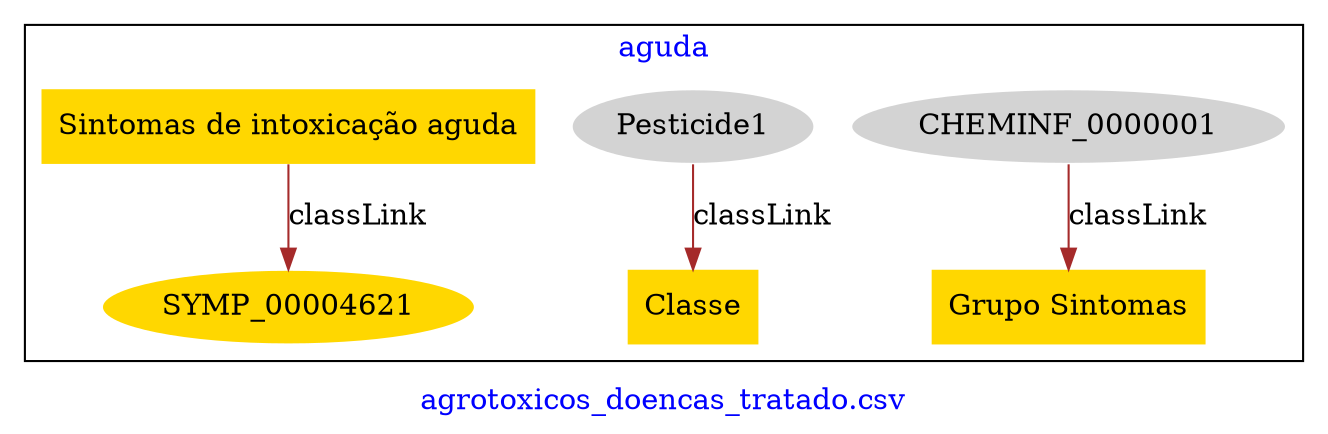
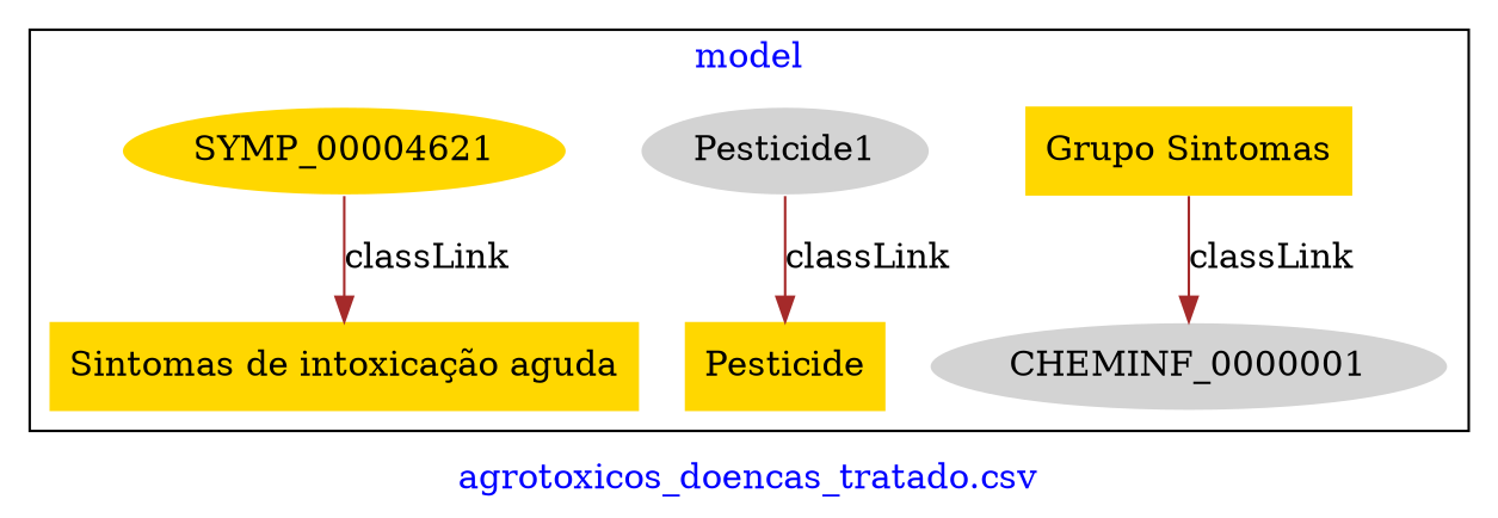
  digraph {
    fontcolor=blue
    label="agrotoxicos_doencas_tratado.csv"
    remincross=true
    node [fillcolor=gold style=filled]
    edge [color=brown fontcolor=black]
    n1 [color=white fillcolor=lightgray label=CHEMINF_0000001]
    n2 [label="Grupo Sintomas" shape=plaintext]
    n3 [color=white fillcolor=lightgray label=Pesticide1]
-   n4 [label=Classe shape=plaintext]
+   n4 [label=Pesticide shape=plaintext]
    n5 [color=white label=SYMP_00004621]
    n6 [label="Sintomas de intoxicação aguda" shape=plaintext]
    subgraph cluster_1 {
-     label=aguda
+     label=model
      n1
      n2
      n3
      n4
      n5
      n6
    }
-   n1 -> n2 [label=classLink]
+   n2 -> n1 [label=classLink]
    n3 -> n4 [label=classLink]
-   n6 -> n5 [label=classLink]
+   n5 -> n6 [label=classLink]
  }
